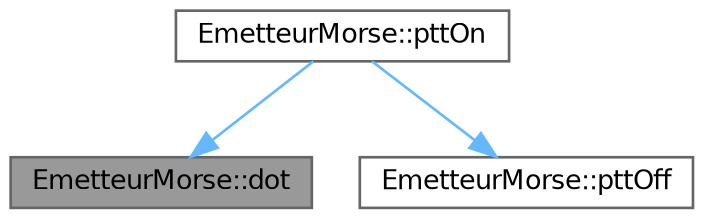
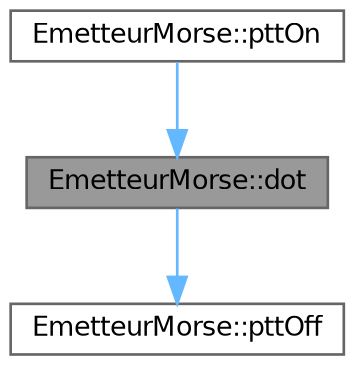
  digraph {
    rankdir=TB
    node [color=grey40 fillcolor=white fontname=Helvetica fontsize=10 shape=box style=filled]
    edge [color=steelblue1 fontname=Helvetica fontsize=10 labelfontname=Helvetica labelfontsize=10 style=solid]
    n1 [color=gray40 fillcolor=grey60 fontcolor=black height=0.2 label="EmetteurMorse::dot" width=0.4]
    n2 [height=0.2 label="EmetteurMorse::pttOff" width=0.4]
    n3 [height=0.2 label="EmetteurMorse::pttOn" width=0.4]
-   n3 -> n2
+   n1 -> n2
    n3 -> n1
  }
